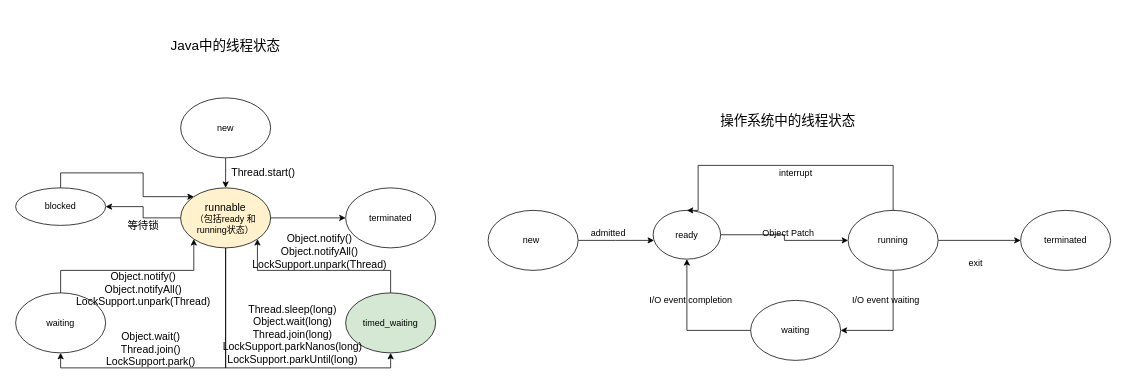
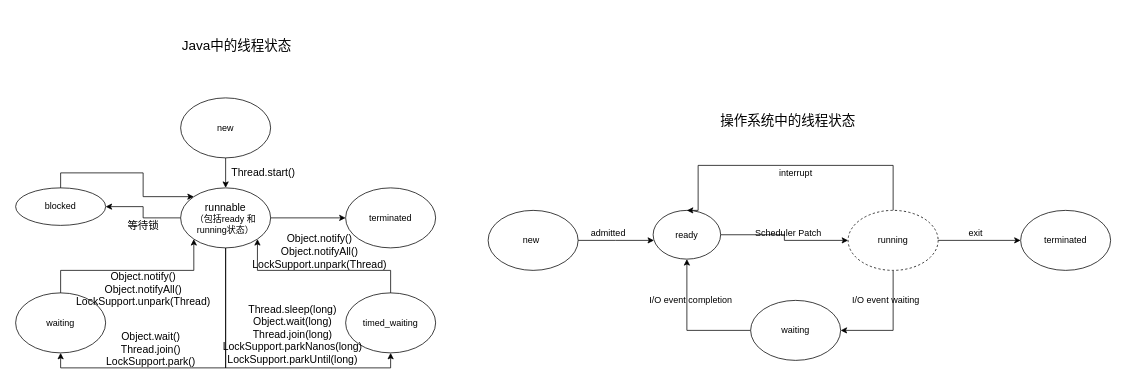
  <mxCell id="0" />
  <mxCell id="1" parent="0" />
  <mxCell id="2" style="edgeStyle=orthogonalEdgeStyle;rounded=0;orthogonalLoop=1;jettySize=auto;html=1;exitX=0.5;exitY=1;exitDx=0;exitDy=0;" parent="1" source="3" target="8" edge="1"><mxGeometry relative="1" as="geometry" /></mxCell>
  <mxCell id="3" value="new" style="ellipse;whiteSpace=wrap;html=1;" parent="1" vertex="1"><mxGeometry x="240" y="130" width="120" height="80" as="geometry" /></mxCell>
  <mxCell id="4" style="edgeStyle=orthogonalEdgeStyle;rounded=0;orthogonalLoop=1;jettySize=auto;html=1;exitX=0;exitY=0.5;exitDx=0;exitDy=0;entryX=1;entryY=0.5;entryDx=0;entryDy=0;" parent="1" source="8" target="10" edge="1"><mxGeometry relative="1" as="geometry" /></mxCell>
  <mxCell id="5" style="edgeStyle=orthogonalEdgeStyle;rounded=0;orthogonalLoop=1;jettySize=auto;html=1;exitX=1;exitY=0.5;exitDx=0;exitDy=0;" parent="1" source="8" target="15" edge="1"><mxGeometry relative="1" as="geometry" /></mxCell>
  <mxCell id="6" style="edgeStyle=orthogonalEdgeStyle;rounded=0;orthogonalLoop=1;jettySize=auto;html=1;exitX=0.5;exitY=1;exitDx=0;exitDy=0;entryX=0.5;entryY=1;entryDx=0;entryDy=0;" parent="1" source="8" target="12" edge="1"><mxGeometry relative="1" as="geometry"><mxPoint x="300" y="500" as="targetPoint" /></mxGeometry></mxCell>
  <mxCell id="7" style="edgeStyle=orthogonalEdgeStyle;rounded=0;orthogonalLoop=1;jettySize=auto;html=1;exitX=0.5;exitY=1;exitDx=0;exitDy=0;entryX=0.5;entryY=1;entryDx=0;entryDy=0;" parent="1" source="8" target="14" edge="1"><mxGeometry relative="1" as="geometry" /></mxCell>
- <mxCell id="8" value="&lt;font style=&quot;font-size: 14px&quot;&gt;runnable&lt;/font&gt;&lt;br&gt;（包括ready 和 running状态）" style="ellipse;whiteSpace=wrap;html=1;fillColor=#fff2cc;" parent="1" vertex="1"><mxGeometry x="240" y="250" width="120" height="80" as="geometry" /></mxCell>
+ <mxCell id="8" value="&lt;font style=&quot;font-size: 14px&quot;&gt;runnable&lt;/font&gt;&lt;br&gt;（包括ready 和 running状态）" style="ellipse;whiteSpace=wrap;html=1;" parent="1" vertex="1"><mxGeometry x="240" y="250" width="120" height="80" as="geometry" /></mxCell>
  <mxCell id="9" style="edgeStyle=orthogonalEdgeStyle;rounded=0;orthogonalLoop=1;jettySize=auto;html=1;exitX=0.5;exitY=0;exitDx=0;exitDy=0;entryX=0;entryY=0;entryDx=0;entryDy=0;" parent="1" source="10" target="8" edge="1"><mxGeometry relative="1" as="geometry" /></mxCell>
  <mxCell id="10" value="blocked" style="ellipse;whiteSpace=wrap;html=1;" parent="1" vertex="1"><mxGeometry x="20" y="250" width="120" height="50" as="geometry" /></mxCell>
  <mxCell id="11" style="edgeStyle=orthogonalEdgeStyle;rounded=0;orthogonalLoop=1;jettySize=auto;html=1;exitX=0.5;exitY=0;exitDx=0;exitDy=0;entryX=0;entryY=1;entryDx=0;entryDy=0;" parent="1" source="12" target="8" edge="1"><mxGeometry relative="1" as="geometry" /></mxCell>
  <mxCell id="12" value="waiting" style="ellipse;whiteSpace=wrap;html=1;" parent="1" vertex="1"><mxGeometry x="20" y="390" width="120" height="80" as="geometry" /></mxCell>
  <mxCell id="13" style="edgeStyle=orthogonalEdgeStyle;rounded=0;orthogonalLoop=1;jettySize=auto;html=1;exitX=0.5;exitY=0;exitDx=0;exitDy=0;entryX=1;entryY=1;entryDx=0;entryDy=0;" parent="1" source="14" target="8" edge="1"><mxGeometry relative="1" as="geometry" /></mxCell>
- <mxCell id="14" value="timed_waiting" style="ellipse;whiteSpace=wrap;html=1;fillColor=#d5e8d4;" parent="1" vertex="1"><mxGeometry x="460" y="390" width="120" height="80" as="geometry" /></mxCell>
+ <mxCell id="14" value="timed_waiting" style="ellipse;whiteSpace=wrap;html=1;" parent="1" vertex="1"><mxGeometry x="460" y="390" width="120" height="80" as="geometry" /></mxCell>
  <mxCell id="15" value="terminated" style="ellipse;whiteSpace=wrap;html=1;" parent="1" vertex="1"><mxGeometry x="460" y="250" width="120" height="80" as="geometry" /></mxCell>
  <mxCell id="16" value="&lt;font style=&quot;font-size: 14px&quot;&gt;Thread.start()&lt;/font&gt;" style="text;html=1;align=center;verticalAlign=middle;resizable=0;points=[];autosize=1;strokeColor=none;" parent="1" vertex="1"><mxGeometry x="300" y="220" width="100" height="20" as="geometry" /></mxCell>
  <mxCell id="17" value="&lt;span style=&quot;font-size: 14px&quot;&gt;等待锁&lt;/span&gt;" style="text;html=1;align=center;verticalAlign=middle;resizable=0;points=[];autosize=1;strokeColor=none;" parent="1" vertex="1"><mxGeometry x="160" y="290" width="60" height="20" as="geometry" /></mxCell>
  <mxCell id="18" value="&lt;font style=&quot;font-size: 14px&quot;&gt;Object.wait()&lt;br&gt;Thread.join()&lt;br&gt;LockSupport.park()&lt;/font&gt;" style="text;html=1;align=center;verticalAlign=middle;resizable=0;points=[];autosize=1;strokeColor=none;" parent="1" vertex="1"><mxGeometry x="135" y="440" width="130" height="50" as="geometry" /></mxCell>
  <mxCell id="19" value="&lt;span style=&quot;font-size: 14px&quot;&gt;Object.notify()&lt;br&gt;Object.notifyAll()&lt;br&gt;LockSupport.unpark(Thread)&lt;br&gt;&lt;/span&gt;" style="text;html=1;align=center;verticalAlign=middle;resizable=0;points=[];autosize=1;strokeColor=none;" parent="1" vertex="1"><mxGeometry x="95" y="360" width="190" height="50" as="geometry" /></mxCell>
  <mxCell id="20" value="&lt;font style=&quot;font-size: 14px&quot;&gt;Thread.sleep(long)&lt;br&gt;Object.wait(long)&lt;br&gt;Thread.join(long)&lt;br&gt;LockSupport.parkNanos(long)&lt;br&gt;LockSupport.parkUntil(long)&lt;br&gt;&lt;/font&gt;" style="text;html=1;align=center;verticalAlign=middle;resizable=0;points=[];autosize=1;strokeColor=none;" parent="1" vertex="1"><mxGeometry x="289" y="410" width="200" height="70" as="geometry" /></mxCell>
  <mxCell id="21" value="&lt;font&gt;&lt;font style=&quot;font-size: 14px&quot;&gt;&lt;font&gt;Object.notify()&lt;br&gt;Object.notifyAll()&lt;br&gt;&lt;/font&gt;LockSupport.unpark(Thread)&lt;/font&gt;&lt;br&gt;&lt;/font&gt;" style="text;html=1;align=center;verticalAlign=middle;resizable=0;points=[];autosize=1;strokeColor=none;" parent="1" vertex="1"><mxGeometry x="330" y="310" width="190" height="50" as="geometry" /></mxCell>
  <mxCell id="22" style="edgeStyle=orthogonalEdgeStyle;rounded=0;orthogonalLoop=1;jettySize=auto;html=1;exitX=1;exitY=0.5;exitDx=0;exitDy=0;" edge="1" parent="1" source="23" target="25"><mxGeometry relative="1" as="geometry"><Array as="points"><mxPoint x="820" y="320" /><mxPoint x="820" y="320" /></Array></mxGeometry></mxCell>
  <mxCell id="23" value="new&lt;span style=&quot;white-space: pre&quot;&gt;&#09;&lt;/span&gt;" style="ellipse;whiteSpace=wrap;html=1;" vertex="1" parent="1"><mxGeometry x="650" y="280" width="120" height="80" as="geometry" /></mxCell>
  <mxCell id="24" style="edgeStyle=orthogonalEdgeStyle;rounded=0;orthogonalLoop=1;jettySize=auto;html=1;exitX=1;exitY=0.5;exitDx=0;exitDy=0;entryX=0;entryY=0.5;entryDx=0;entryDy=0;" edge="1" parent="1" source="25" target="30"><mxGeometry relative="1" as="geometry" /></mxCell>
  <mxCell id="25" value="ready" style="ellipse;whiteSpace=wrap;html=1;" vertex="1" parent="1"><mxGeometry x="870" y="280" width="90" height="65" as="geometry" /></mxCell>
  <mxCell id="26" value="terminated" style="ellipse;whiteSpace=wrap;html=1;" vertex="1" parent="1"><mxGeometry x="1360" y="280" width="120" height="80" as="geometry" /></mxCell>
  <mxCell id="27" style="edgeStyle=orthogonalEdgeStyle;rounded=0;orthogonalLoop=1;jettySize=auto;html=1;exitX=1;exitY=0.5;exitDx=0;exitDy=0;" edge="1" parent="1" source="30" target="26"><mxGeometry relative="1" as="geometry" /></mxCell>
  <mxCell id="28" style="edgeStyle=orthogonalEdgeStyle;rounded=0;orthogonalLoop=1;jettySize=auto;html=1;exitX=0.5;exitY=0;exitDx=0;exitDy=0;entryX=0.5;entryY=0;entryDx=0;entryDy=0;" edge="1" parent="1" source="30" target="25"><mxGeometry relative="1" as="geometry"><Array as="points"><mxPoint x="1190" y="220" /><mxPoint x="930" y="220" /></Array></mxGeometry></mxCell>
  <mxCell id="29" style="edgeStyle=orthogonalEdgeStyle;rounded=0;orthogonalLoop=1;jettySize=auto;html=1;exitX=0.5;exitY=1;exitDx=0;exitDy=0;entryX=1;entryY=0.5;entryDx=0;entryDy=0;" edge="1" parent="1" source="30" target="35"><mxGeometry relative="1" as="geometry" /></mxCell>
- <mxCell id="30" value="running" style="ellipse;whiteSpace=wrap;html=1;" vertex="1" parent="1"><mxGeometry x="1130" y="280" width="120" height="80" as="geometry" /></mxCell>
+ <mxCell id="30" value="running" style="ellipse;whiteSpace=wrap;html=1;dashed=1;" vertex="1" parent="1"><mxGeometry x="1130" y="280" width="120" height="80" as="geometry" /></mxCell>
  <mxCell id="31" value="admitted" style="text;html=1;align=center;verticalAlign=middle;resizable=0;points=[];autosize=1;strokeColor=none;" vertex="1" parent="1"><mxGeometry x="780" y="300" width="60" height="20" as="geometry" /></mxCell>
- <mxCell id="32" value="Object Patch" style="text;html=1;align=center;verticalAlign=middle;resizable=0;points=[];autosize=1;strokeColor=none;" vertex="1" parent="1"><mxGeometry x="1000" y="300" width="100" height="20" as="geometry" /></mxCell>
+ <mxCell id="32" value="Scheduler Patch" style="text;html=1;align=center;verticalAlign=middle;resizable=0;points=[];autosize=1;strokeColor=none;" vertex="1" parent="1"><mxGeometry x="1000" y="300" width="100" height="20" as="geometry" /></mxCell>
  <mxCell id="33" value="interrupt" style="text;html=1;align=center;verticalAlign=middle;resizable=0;points=[];autosize=1;strokeColor=none;" vertex="1" parent="1"><mxGeometry x="1030" y="220" width="60" height="20" as="geometry" /></mxCell>
  <mxCell id="34" style="edgeStyle=orthogonalEdgeStyle;rounded=0;orthogonalLoop=1;jettySize=auto;html=1;exitX=0;exitY=0.5;exitDx=0;exitDy=0;entryX=0.5;entryY=1;entryDx=0;entryDy=0;" edge="1" parent="1" source="35" target="25"><mxGeometry relative="1" as="geometry" /></mxCell>
  <mxCell id="35" value="waiting" style="ellipse;whiteSpace=wrap;html=1;" vertex="1" parent="1"><mxGeometry x="1000" y="400" width="120" height="80" as="geometry" /></mxCell>
  <mxCell id="36" value="I/O event waiting&lt;br&gt;" style="text;html=1;align=center;verticalAlign=middle;resizable=0;points=[];autosize=1;strokeColor=none;" vertex="1" parent="1"><mxGeometry x="1130" y="390" width="100" height="20" as="geometry" /></mxCell>
  <mxCell id="37" value="I/O event completion" style="text;html=1;align=center;verticalAlign=middle;resizable=0;points=[];autosize=1;strokeColor=none;" vertex="1" parent="1"><mxGeometry x="855" y="390" width="130" height="20" as="geometry" /></mxCell>
  <mxCell id="38" value="&lt;font style=&quot;font-size: 18px&quot;&gt;操作系统中的线程状态&lt;/font&gt;" style="text;html=1;strokeColor=none;fillColor=none;align=center;verticalAlign=middle;whiteSpace=wrap;rounded=0;" vertex="1" parent="1"><mxGeometry x="875" y="120" width="350" height="80" as="geometry" /></mxCell>
- <mxCell id="39" value="exit" style="text;html=1;align=center;verticalAlign=middle;resizable=0;points=[];autosize=1;strokeColor=none;" vertex="1" parent="1"><mxGeometry x="1285" y="340" width="30" height="20" as="geometry" /></mxCell>
- <mxCell id="40" value="&lt;font style=&quot;font-size: 18px&quot;&gt;Java中的线程状态&lt;/font&gt;" style="text;html=1;strokeColor=none;fillColor=none;align=center;verticalAlign=middle;whiteSpace=wrap;rounded=0;" vertex="1" parent="1"><mxGeometry x="125" y="20" width="350" height="80" as="geometry" /></mxCell>
+ <mxCell id="39" value="exit" style="text;html=1;align=center;verticalAlign=middle;resizable=0;points=[];autosize=1;strokeColor=none;" vertex="1" parent="1"><mxGeometry x="1285" y="300" width="30" height="20" as="geometry" /></mxCell>
+ <mxCell id="40" value="&lt;font style=&quot;font-size: 18px&quot;&gt;Java中的线程状态&lt;/font&gt;" style="text;html=1;strokeColor=none;fillColor=none;align=center;verticalAlign=middle;whiteSpace=wrap;rounded=0;" vertex="1" parent="1"><mxGeometry x="140" y="20" width="350" height="80" as="geometry" /></mxCell>
